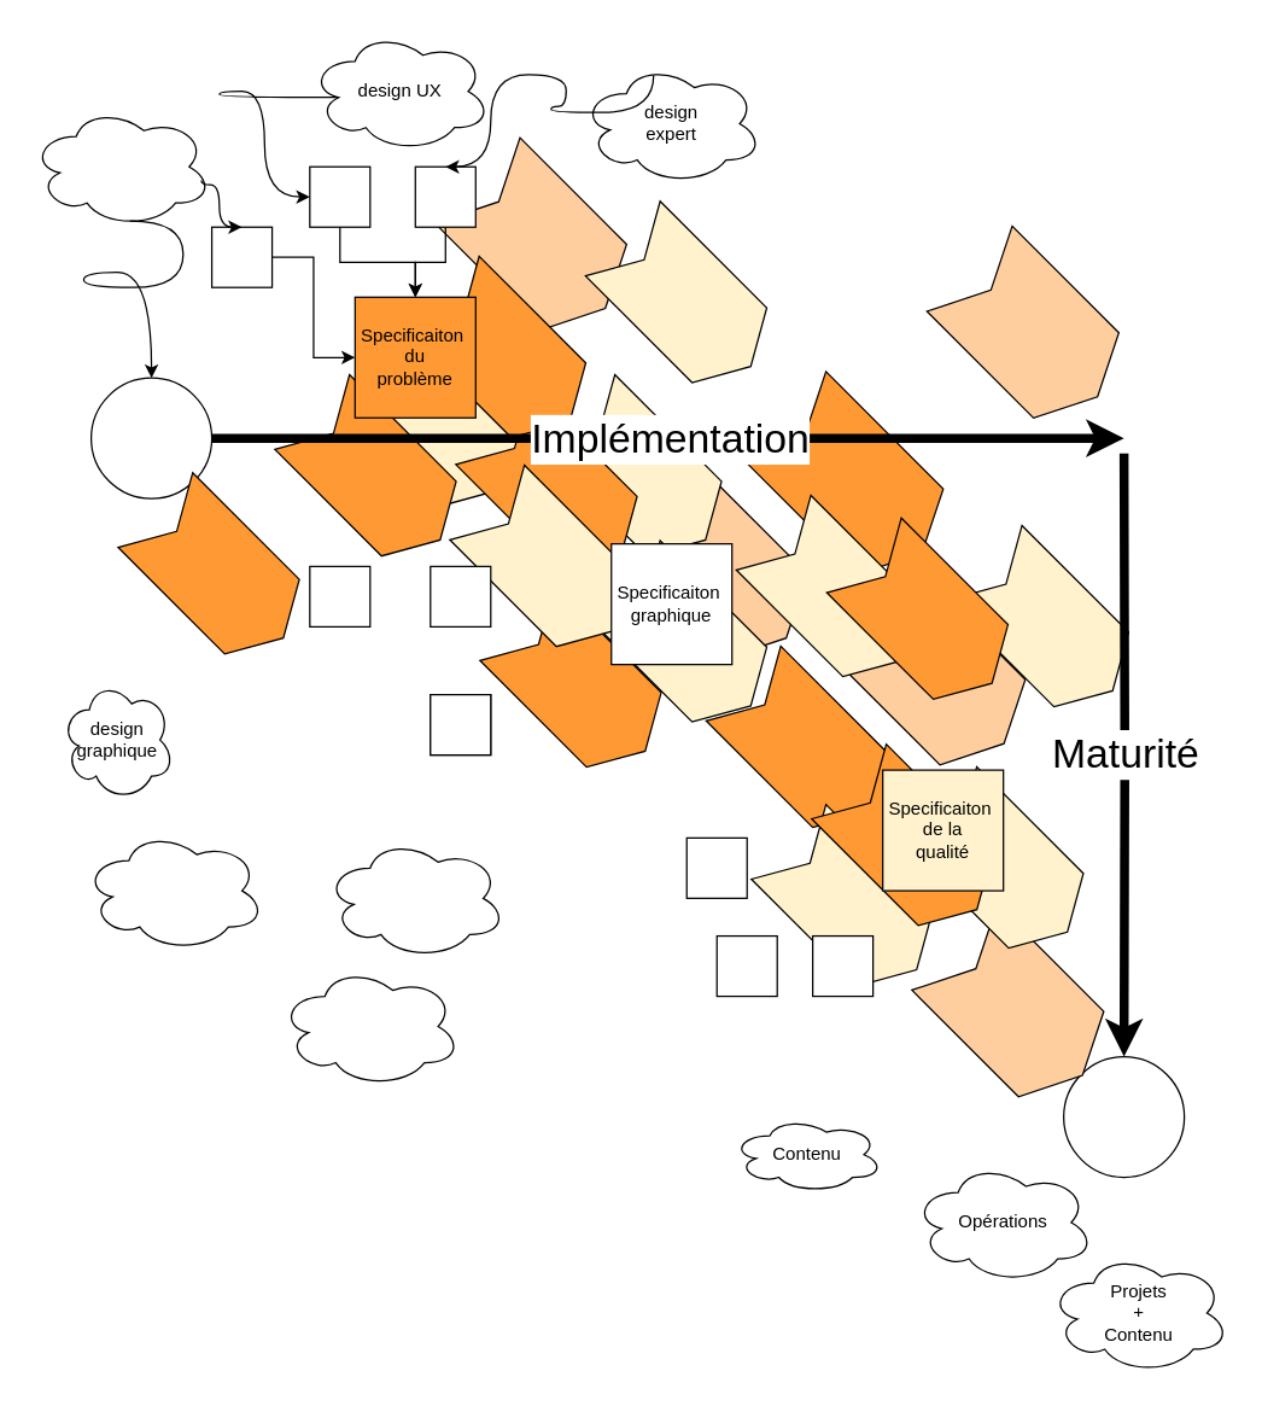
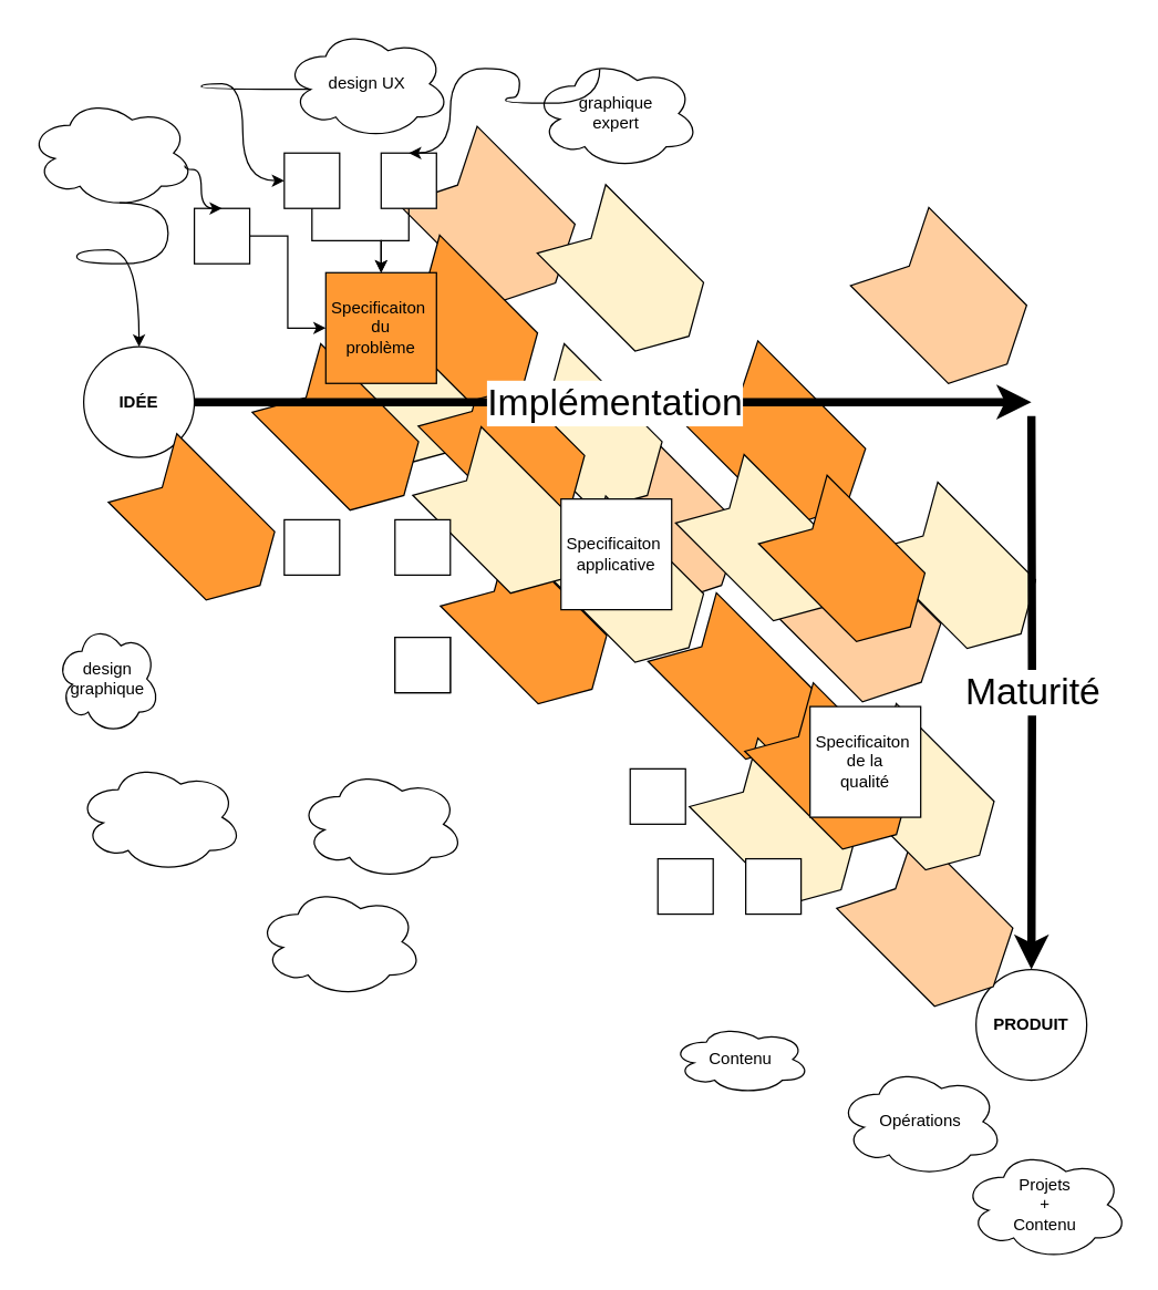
  <mxCell id="0" />
  <mxCell id="1" parent="0" />
  <mxCell id="2" value="" style="shape=step;perimeter=stepPerimeter;whiteSpace=wrap;html=1;fixedSize=1;direction=east;rotation=45;fillColor=#fff2cc;strokeColor=#000000;" vertex="1" parent="1"><mxGeometry x="635" y="380" width="120" height="70" as="geometry" /></mxCell>
  <mxCell id="3" value="" style="shape=step;perimeter=stepPerimeter;whiteSpace=wrap;html=1;fixedSize=1;direction=east;rotation=45;fillColor=#fff2cc;strokeColor=#000000;" vertex="1" parent="1"><mxGeometry x="235" y="245" width="120" height="70" as="geometry" /></mxCell>
  <mxCell id="4" value="" style="group" vertex="1" connectable="0" parent="1"><mxGeometry x="60" y="250" width="80" height="80" as="geometry" /></mxCell>
  <mxCell id="5" value="" style="ellipse;whiteSpace=wrap;html=1;aspect=fixed;" vertex="1" parent="4"><mxGeometry width="80" height="80" as="geometry" /></mxCell>
+ <mxCell id="6" value="&lt;b&gt;IDÉE&lt;/b&gt;" style="text;html=1;strokeColor=none;fillColor=none;align=center;verticalAlign=middle;whiteSpace=wrap;rounded=0;" vertex="1" parent="4"><mxGeometry x="10" y="25" width="60" height="30" as="geometry" /></mxCell>
  <mxCell id="7" value="" style="shape=step;perimeter=stepPerimeter;whiteSpace=wrap;html=1;fixedSize=1;direction=east;rotation=45;fillColor=#FF9933;" vertex="1" parent="1"><mxGeometry x="85" y="345" width="120" height="70" as="geometry" /></mxCell>
  <mxCell id="8" value="" style="group" vertex="1" connectable="0" parent="1"><mxGeometry x="20" y="70" width="120" height="80" as="geometry" /></mxCell>
  <mxCell id="9" value="" style="ellipse;shape=cloud;whiteSpace=wrap;html=1;" vertex="1" parent="8"><mxGeometry width="120" height="80" as="geometry" /></mxCell>
  <mxCell id="10" value="" style="curved=1;endArrow=classic;html=1;rounded=0;edgeStyle=orthogonalEdgeStyle;entryX=0.5;entryY=0;entryDx=0;entryDy=0;exitX=0.55;exitY=0.95;exitDx=0;exitDy=0;exitPerimeter=0;" edge="1" parent="1" source="9" target="5"><mxGeometry width="50" height="50" relative="1" as="geometry"><mxPoint x="175" y="190" as="sourcePoint" /><mxPoint x="225" y="140" as="targetPoint" /><Array as="points"><mxPoint x="121" y="190" /><mxPoint x="55" y="190" /><mxPoint x="55" y="180" /><mxPoint x="100" y="180" /></Array></mxGeometry></mxCell>
  <mxCell id="11" value="" style="shape=step;perimeter=stepPerimeter;whiteSpace=wrap;html=1;fixedSize=1;direction=east;rotation=45;fillColor=#FFCE9F;strokeColor=#000000;fontColor=#333333;" vertex="1" parent="1"><mxGeometry x="298.54" y="121.46" width="120" height="80" as="geometry" /></mxCell>
  <mxCell id="12" value="" style="group" vertex="1" connectable="0" parent="1"><mxGeometry x="705" y="700" width="80" height="80" as="geometry" /></mxCell>
  <mxCell id="13" value="" style="ellipse;whiteSpace=wrap;html=1;aspect=fixed;" vertex="1" parent="12"><mxGeometry width="80" height="80" as="geometry" /></mxCell>
+ <mxCell id="14" value="&lt;b&gt;PRODUIT&lt;/b&gt;" style="text;html=1;strokeColor=none;fillColor=none;align=center;verticalAlign=middle;whiteSpace=wrap;rounded=0;" vertex="1" parent="12"><mxGeometry x="10" y="25" width="60" height="30" as="geometry" /></mxCell>
  <mxCell id="15" value="" style="shape=step;perimeter=stepPerimeter;whiteSpace=wrap;html=1;fixedSize=1;direction=east;rotation=45;fillColor=#fff2cc;strokeColor=#000000;" vertex="1" parent="1"><mxGeometry x="395" y="165" width="120" height="70" as="geometry" /></mxCell>
  <mxCell id="16" value="design UX" style="ellipse;shape=cloud;whiteSpace=wrap;html=1;" vertex="1" parent="1"><mxGeometry x="205" y="20" width="120" height="80" as="geometry" /></mxCell>
  <mxCell id="17" value="design&lt;br&gt;graphique" style="ellipse;shape=cloud;whiteSpace=wrap;html=1;" vertex="1" parent="1"><mxGeometry x="40" y="450" width="75" height="80" as="geometry" /></mxCell>
  <mxCell id="18" value="Contenu" style="ellipse;shape=cloud;whiteSpace=wrap;html=1;" vertex="1" parent="1"><mxGeometry x="485" y="740" width="100" height="50" as="geometry" /></mxCell>
  <mxCell id="19" value="" style="whiteSpace=wrap;html=1;aspect=fixed;" vertex="1" parent="1"><mxGeometry x="140" y="150" width="40" height="40" as="geometry" /></mxCell>
  <mxCell id="20" value="" style="whiteSpace=wrap;html=1;aspect=fixed;" vertex="1" parent="1"><mxGeometry x="205" y="110" width="40" height="40" as="geometry" /></mxCell>
  <mxCell id="21" value="" style="ellipse;shape=cloud;whiteSpace=wrap;html=1;" vertex="1" parent="1"><mxGeometry x="55" y="550" width="120" height="80" as="geometry" /></mxCell>
- <mxCell id="22" value="design&lt;br&gt;expert" style="ellipse;shape=cloud;whiteSpace=wrap;html=1;" vertex="1" parent="1"><mxGeometry x="385" y="41.46" width="120" height="80" as="geometry" /></mxCell>
+ <mxCell id="22" value="graphique&lt;br&gt;expert" style="ellipse;shape=cloud;whiteSpace=wrap;html=1;" vertex="1" parent="1"><mxGeometry x="385" y="41.46" width="120" height="80" as="geometry" /></mxCell>
  <mxCell id="23" value="" style="whiteSpace=wrap;html=1;aspect=fixed;" vertex="1" parent="1"><mxGeometry x="275" y="110" width="40" height="40" as="geometry" /></mxCell>
  <mxCell id="24" value="" style="endArrow=classic;html=1;rounded=0;edgeStyle=orthogonalEdgeStyle;strokeWidth=6;entryX=0.5;entryY=0;entryDx=0;entryDy=0;" edge="1" parent="1" target="13"><mxGeometry relative="1" as="geometry"><mxPoint x="745" y="300" as="sourcePoint" /><mxPoint x="745" y="690" as="targetPoint" /><Array as="points" /></mxGeometry></mxCell>
  <mxCell id="25" value="&lt;font style=&quot;font-size: 27px&quot;&gt;Maturité&lt;/font&gt;" style="edgeLabel;resizable=0;html=1;align=center;verticalAlign=middle;" connectable="0" vertex="1" parent="24"><mxGeometry relative="1" as="geometry" /></mxCell>
  <mxCell id="26" value="" style="curved=1;endArrow=classic;html=1;rounded=0;strokeWidth=1;edgeStyle=orthogonalEdgeStyle;exitX=0.16;exitY=0.55;exitDx=0;exitDy=0;entryX=0;entryY=0.5;entryDx=0;entryDy=0;exitPerimeter=0;" edge="1" parent="1" source="16" target="20"><mxGeometry width="50" height="50" relative="1" as="geometry"><mxPoint x="200" y="60" as="sourcePoint" /><mxPoint x="250" as="targetPoint" y="10" /><Array as="points"><mxPoint x="145" y="64" /><mxPoint x="145" y="60" /><mxPoint x="175" y="60" /><mxPoint x="175" y="130" /></Array></mxGeometry></mxCell>
  <mxCell id="27" value="" style="curved=1;endArrow=classic;html=1;rounded=0;strokeWidth=1;edgeStyle=orthogonalEdgeStyle;exitX=0.4;exitY=0.1;exitDx=0;exitDy=0;entryX=0.5;entryY=0;entryDx=0;entryDy=0;exitPerimeter=0;" edge="1" parent="1" source="22" target="23"><mxGeometry width="50" height="50" relative="1" as="geometry"><mxPoint x="204.2" y="74" as="sourcePoint" /><mxPoint x="215" y="140" as="targetPoint" /><Array as="points"><mxPoint x="433" y="74" /><mxPoint x="365" y="74" /><mxPoint x="365" y="70" /><mxPoint x="375" y="70" /><mxPoint x="375" y="49" /><mxPoint x="325" y="49" /><mxPoint x="325" y="110" /></Array></mxGeometry></mxCell>
  <mxCell id="28" value="" style="endArrow=classic;html=1;rounded=0;strokeWidth=1;edgeStyle=orthogonalEdgeStyle;entryX=0.5;entryY=0;entryDx=0;entryDy=0;" edge="1" parent="1" source="20" target="51"><mxGeometry width="50" height="50" relative="1" as="geometry"><mxPoint x="265" y="440" as="sourcePoint" /><mxPoint x="315" y="390" as="targetPoint" /></mxGeometry></mxCell>
  <mxCell id="29" value="" style="endArrow=classic;html=1;rounded=0;strokeWidth=1;edgeStyle=orthogonalEdgeStyle;entryX=0.5;entryY=0;entryDx=0;entryDy=0;exitX=0.5;exitY=1;exitDx=0;exitDy=0;" edge="1" parent="1" source="23" target="51"><mxGeometry width="50" height="50" relative="1" as="geometry"><mxPoint x="235" y="160" as="sourcePoint" /><mxPoint x="275" y="180" as="targetPoint" /></mxGeometry></mxCell>
  <mxCell id="30" value="" style="endArrow=classic;html=1;rounded=0;strokeWidth=1;edgeStyle=orthogonalEdgeStyle;entryX=0;entryY=0.5;entryDx=0;entryDy=0;exitX=1;exitY=0.5;exitDx=0;exitDy=0;" edge="1" parent="1" source="19" target="51"><mxGeometry width="50" height="50" relative="1" as="geometry"><mxPoint x="245" y="170" as="sourcePoint" /><mxPoint x="285" y="190" as="targetPoint" /></mxGeometry></mxCell>
  <mxCell id="31" value="" style="curved=1;endArrow=classic;html=1;rounded=0;strokeWidth=1;edgeStyle=orthogonalEdgeStyle;exitX=0.942;exitY=0.613;exitDx=0;exitDy=0;exitPerimeter=0;entryX=0.5;entryY=0;entryDx=0;entryDy=0;" edge="1" parent="1" source="9" target="19"><mxGeometry width="50" height="50" relative="1" as="geometry"><mxPoint x="140" y="121.46" as="sourcePoint" /><mxPoint x="190" y="71.46" as="targetPoint" /><Array as="points"><mxPoint x="133" y="122" /><mxPoint x="145" y="122" /><mxPoint x="145" y="150" /></Array></mxGeometry></mxCell>
  <mxCell id="32" value="" style="shape=step;perimeter=stepPerimeter;whiteSpace=wrap;html=1;fixedSize=1;direction=east;rotation=45;fillColor=#FF9933;" vertex="1" parent="1"><mxGeometry x="475" y="460" width="120" height="70" as="geometry" /></mxCell>
  <mxCell id="33" value="" style="ellipse;shape=cloud;whiteSpace=wrap;html=1;" vertex="1" parent="1"><mxGeometry x="185" y="640" width="120" height="80" as="geometry" /></mxCell>
  <mxCell id="34" value="" style="ellipse;shape=cloud;whiteSpace=wrap;html=1;" vertex="1" parent="1"><mxGeometry x="215" y="555" width="120" height="80" as="geometry" /></mxCell>
  <mxCell id="35" value="" style="shape=step;perimeter=stepPerimeter;whiteSpace=wrap;html=1;fixedSize=1;direction=east;rotation=45;fillColor=#FFCE9F;strokeColor=#000000;fontColor=#333333;" vertex="1" parent="1"><mxGeometry x="625" y="180" width="120" height="80" as="geometry" /></mxCell>
  <mxCell id="36" value="" style="shape=step;perimeter=stepPerimeter;whiteSpace=wrap;html=1;fixedSize=1;direction=east;rotation=45;fillColor=#FFCE9F;strokeColor=#000000;fontColor=#333333;" vertex="1" parent="1"><mxGeometry x="418.54" y="340" width="120" height="80" as="geometry" /></mxCell>
  <mxCell id="37" value="" style="shape=step;perimeter=stepPerimeter;whiteSpace=wrap;html=1;fixedSize=1;direction=east;rotation=45;fillColor=#FFCE9F;strokeColor=#000000;fontColor=#333333;" vertex="1" parent="1"><mxGeometry x="562.93" y="410" width="120" height="80" as="geometry" /></mxCell>
  <mxCell id="38" value="" style="shape=step;perimeter=stepPerimeter;whiteSpace=wrap;html=1;fixedSize=1;direction=east;rotation=45;fillColor=#FFCE9F;strokeColor=#000000;fontColor=#333333;" vertex="1" parent="1"><mxGeometry x="615" y="630" width="120" height="80" as="geometry" /></mxCell>
  <mxCell id="39" value="" style="shape=step;perimeter=stepPerimeter;whiteSpace=wrap;html=1;fixedSize=1;direction=east;rotation=45;fillColor=#fff2cc;strokeColor=#000000;" vertex="1" parent="1"><mxGeometry x="365" y="280" width="120" height="70" as="geometry" /></mxCell>
  <mxCell id="40" value="" style="shape=step;perimeter=stepPerimeter;whiteSpace=wrap;html=1;fixedSize=1;direction=east;rotation=45;fillColor=#fff2cc;strokeColor=#000000;" vertex="1" parent="1"><mxGeometry x="605" y="540" width="120" height="70" as="geometry" /></mxCell>
  <mxCell id="41" value="" style="shape=step;perimeter=stepPerimeter;whiteSpace=wrap;html=1;fixedSize=1;direction=east;rotation=45;fillColor=#fff2cc;strokeColor=#000000;" vertex="1" parent="1"><mxGeometry x="505" y="565" width="120" height="70" as="geometry" /></mxCell>
  <mxCell id="42" value="" style="shape=step;perimeter=stepPerimeter;whiteSpace=wrap;html=1;fixedSize=1;direction=east;rotation=45;fillColor=#FF9933;fontStyle=1" vertex="1" parent="1"><mxGeometry x="189" y="280" width="120" height="70" as="geometry" /></mxCell>
  <mxCell id="43" value="" style="shape=step;perimeter=stepPerimeter;whiteSpace=wrap;html=1;fixedSize=1;direction=east;rotation=45;fillColor=#FF9933;" vertex="1" parent="1"><mxGeometry x="545" y="525" width="120" height="70" as="geometry" /></mxCell>
  <mxCell id="44" value="" style="shape=step;perimeter=stepPerimeter;whiteSpace=wrap;html=1;fixedSize=1;direction=east;rotation=45;fillColor=#FF9933;" vertex="1" parent="1"><mxGeometry x="309" y="290" width="120" height="70" as="geometry" /></mxCell>
  <mxCell id="45" value="" style="shape=step;perimeter=stepPerimeter;whiteSpace=wrap;html=1;fixedSize=1;direction=east;rotation=45;fillColor=#FF9933;" vertex="1" parent="1"><mxGeometry x="325" y="420" width="120" height="70" as="geometry" /></mxCell>
  <mxCell id="46" value="" style="shape=step;perimeter=stepPerimeter;whiteSpace=wrap;html=1;fixedSize=1;direction=east;rotation=45;fillColor=#fff2cc;strokeColor=#000000;" vertex="1" parent="1"><mxGeometry x="395" y="390" width="120" height="70" as="geometry" /></mxCell>
  <mxCell id="47" value="" style="shape=step;perimeter=stepPerimeter;whiteSpace=wrap;html=1;fixedSize=1;direction=east;rotation=45;fillColor=#fff2cc;strokeColor=#000000;" vertex="1" parent="1"><mxGeometry x="305" y="340" width="120" height="70" as="geometry" /></mxCell>
  <mxCell id="48" value="" style="shape=step;perimeter=stepPerimeter;whiteSpace=wrap;html=1;fixedSize=1;direction=east;rotation=45;fillColor=#FF9933;fontStyle=0" vertex="1" parent="1"><mxGeometry x="500" y="280" width="130" height="80" as="geometry" /></mxCell>
  <mxCell id="49" value="" style="shape=step;perimeter=stepPerimeter;whiteSpace=wrap;html=1;fixedSize=1;direction=east;rotation=45;fillColor=#fff2cc;strokeColor=#000000;" vertex="1" parent="1"><mxGeometry x="495" y="360" width="120" height="70" as="geometry" /></mxCell>
  <mxCell id="50" value="" style="shape=step;perimeter=stepPerimeter;whiteSpace=wrap;html=1;fixedSize=1;direction=east;rotation=45;fillColor=#FF9933;fontStyle=0" vertex="1" parent="1"><mxGeometry x="275" y="201.46" width="120" height="70" as="geometry" /></mxCell>
  <mxCell id="51" value="Specificaiton&amp;nbsp;&lt;br&gt;du&lt;br&gt;problème" style="whiteSpace=wrap;html=1;aspect=fixed;fillColor=#ff9933;" vertex="1" parent="1"><mxGeometry x="235" y="196.46" width="80" height="80" as="geometry" /></mxCell>
  <mxCell id="52" value="" style="endArrow=classic;html=1;rounded=0;edgeStyle=orthogonalEdgeStyle;strokeWidth=6;" edge="1" parent="1" source="5"><mxGeometry relative="1" as="geometry"><mxPoint x="145" y="300" as="sourcePoint" /><mxPoint x="745" y="290" as="targetPoint" /><Array as="points"><mxPoint x="745" y="290" /></Array></mxGeometry></mxCell>
  <mxCell id="53" value="&lt;font style=&quot;font-size: 27px&quot;&gt;Implémentation&lt;/font&gt;" style="edgeLabel;resizable=0;html=1;align=center;verticalAlign=middle;" connectable="0" vertex="1" parent="52"><mxGeometry relative="1" as="geometry" /></mxCell>
- <mxCell id="54" value="Specificaiton&amp;nbsp;&lt;br&gt;graphique" style="whiteSpace=wrap;html=1;aspect=fixed;" vertex="1" parent="1"><mxGeometry x="405" y="360" width="80" height="80" as="geometry" /></mxCell>
- <mxCell id="55" value="Specificaiton&amp;nbsp;&lt;br&gt;de la&lt;br&gt;qualité" style="whiteSpace=wrap;html=1;aspect=fixed;fillColor=#fff2cc;" vertex="1" parent="1"><mxGeometry x="585" y="510" width="80" height="80" as="geometry" /></mxCell>
+ <mxCell id="54" value="Specificaiton&amp;nbsp;&lt;br&gt;applicative" style="whiteSpace=wrap;html=1;aspect=fixed;" vertex="1" parent="1"><mxGeometry x="405" y="360" width="80" height="80" as="geometry" /></mxCell>
+ <mxCell id="55" value="Specificaiton&amp;nbsp;&lt;br&gt;de la&lt;br&gt;qualité" style="whiteSpace=wrap;html=1;aspect=fixed;" vertex="1" parent="1"><mxGeometry x="585" y="510" width="80" height="80" as="geometry" /></mxCell>
  <mxCell id="56" value="" style="whiteSpace=wrap;html=1;aspect=fixed;" vertex="1" parent="1"><mxGeometry x="205" y="375" width="40" height="40" as="geometry" /></mxCell>
  <mxCell id="57" value="" style="whiteSpace=wrap;html=1;aspect=fixed;" vertex="1" parent="1"><mxGeometry x="285" y="375" width="40" height="40" as="geometry" /></mxCell>
  <mxCell id="58" value="" style="whiteSpace=wrap;html=1;aspect=fixed;" vertex="1" parent="1"><mxGeometry x="285" y="460" width="40" height="40" as="geometry" /></mxCell>
  <mxCell id="59" value="" style="whiteSpace=wrap;html=1;aspect=fixed;" vertex="1" parent="1"><mxGeometry x="285" y="460" width="40" height="40" as="geometry" /></mxCell>
  <mxCell id="60" value="" style="whiteSpace=wrap;html=1;aspect=fixed;" vertex="1" parent="1"><mxGeometry x="455" y="555" width="40" height="40" as="geometry" /></mxCell>
  <mxCell id="61" value="" style="whiteSpace=wrap;html=1;aspect=fixed;" vertex="1" parent="1"><mxGeometry x="538.54" y="620" width="40" height="40" as="geometry" /></mxCell>
  <mxCell id="62" value="" style="whiteSpace=wrap;html=1;aspect=fixed;" vertex="1" parent="1"><mxGeometry x="475" y="620" width="40" height="40" as="geometry" /></mxCell>
  <mxCell id="63" value="" style="shape=step;perimeter=stepPerimeter;whiteSpace=wrap;html=1;fixedSize=1;direction=east;rotation=45;fillColor=#FF9933;" vertex="1" parent="1"><mxGeometry x="555" y="375" width="120" height="70" as="geometry" /></mxCell>
  <mxCell id="64" value="Opérations" style="ellipse;shape=cloud;whiteSpace=wrap;html=1;" vertex="1" parent="1"><mxGeometry x="605" y="770" width="120" height="80" as="geometry" /></mxCell>
  <mxCell id="65" value="Projets&lt;br&gt;+&lt;br&gt;Contenu" style="ellipse;shape=cloud;whiteSpace=wrap;html=1;" vertex="1" parent="1"><mxGeometry x="695" y="830" width="120" height="80" as="geometry" /></mxCell>
